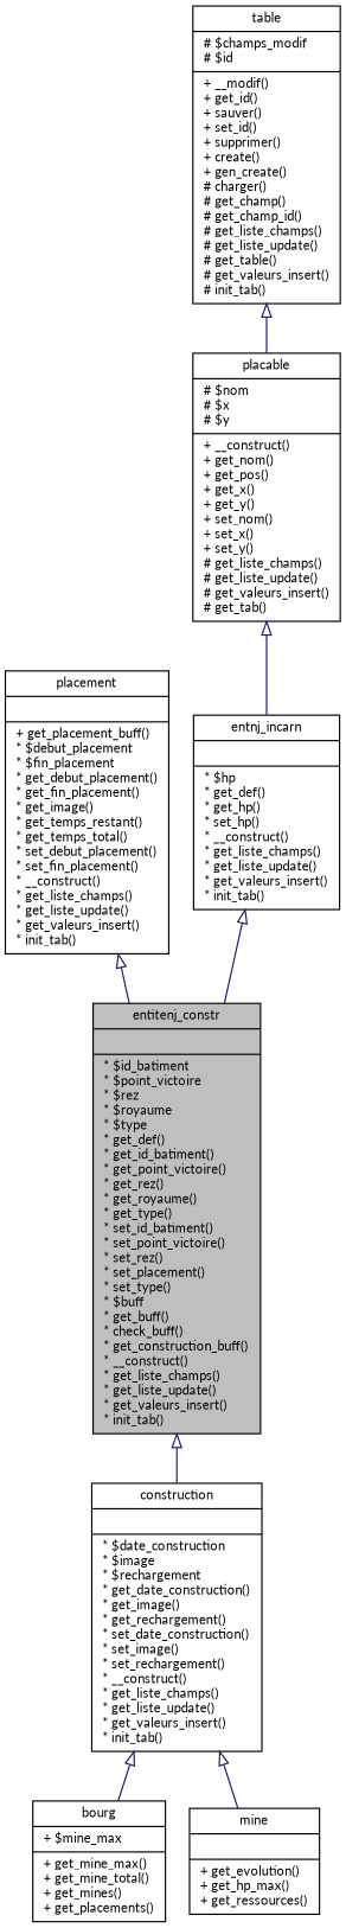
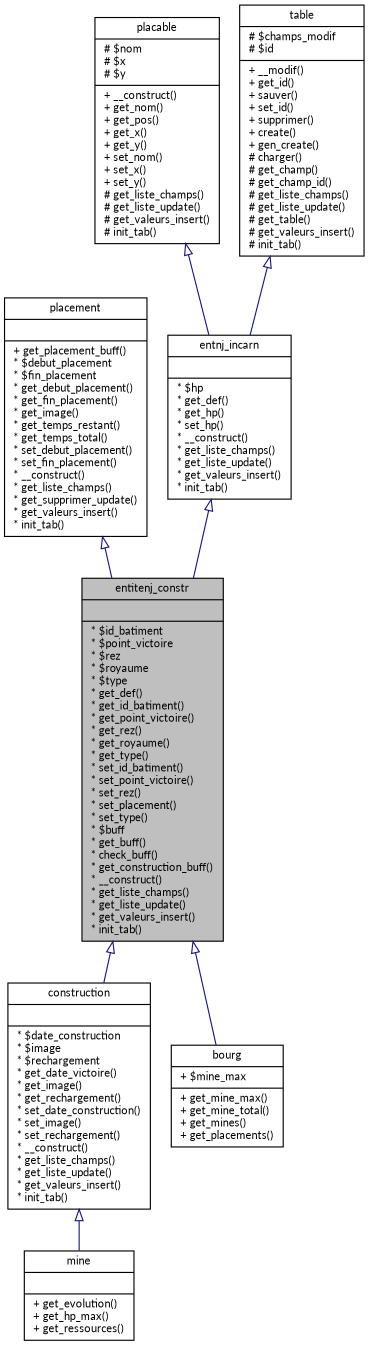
  digraph {
    fontname=Lato
    node [color=black fontname=Lato fontsize=10 shape=record]
    edge [arrowtail=empty color=midnightblue dir=back fontname=Lato fontsize=10 labelfontname=FreeSans labelfontsize=10 style=solid]
    n1 [fillcolor=grey75 fontcolor=black height=0.2 label="{entitenj_constr\n||* $id_batiment\l* $point_victoire\l* $rez\l* $royaume\l* $type\l* get_def()\l* get_id_batiment()\l* get_point_victoire()\l* get_rez()\l* get_royaume()\l* get_type()\l* set_id_batiment()\l* set_point_victoire()\l* set_rez()\l* set_placement()\l* set_type()\l* $buff\l* get_buff()\l* check_buff()\l* get_construction_buff()\l* __construct()\l* get_liste_champs()\l* get_liste_update()\l* get_valeurs_insert()\l* init_tab()\l}" style=filled width=0.4]
-   n2 [height=0.2 label="{construction\n||* $date_construction\l* $image\l* $rechargement\l* get_date_construction()\l* get_image()\l* get_rechargement()\l* set_date_construction()\l* set_image()\l* set_rechargement()\l* __construct()\l* get_liste_champs()\l* get_liste_update()\l* get_valeurs_insert()\l* init_tab()\l}" width=0.4]
+   n2 [height=0.2 label="{construction\n||* $date_construction\l* $image\l* $rechargement\l* get_date_victoire()\l* get_image()\l* get_rechargement()\l* set_date_construction()\l* set_image()\l* set_rechargement()\l* __construct()\l* get_liste_champs()\l* get_liste_update()\l* get_valeurs_insert()\l* init_tab()\l}" width=0.4]
    n3 [height=0.2 label="{bourg\n|+ $mine_max\l|+ get_mine_max()\l+ get_mine_total()\l+ get_mines()\l+ get_placements()\l}" width=0.4]
    n4 [height=0.2 label="{mine\n||+ get_evolution()\l+ get_hp_max()\l+ get_ressources()\l}" width=0.4]
-   n5 [height=0.2 label="{placement\n||+ get_placement_buff()\l* $debut_placement\l* $fin_placement\l* get_debut_placement()\l* get_fin_placement()\l* get_image()\l* get_temps_restant()\l* get_temps_total()\l* set_debut_placement()\l* set_fin_placement()\l* __construct()\l* get_liste_champs()\l* get_liste_update()\l* get_valeurs_insert()\l* init_tab()\l}" width=0.4]
+   n5 [height=0.2 label="{placement\n||+ get_placement_buff()\l* $debut_placement\l* $fin_placement\l* get_debut_placement()\l* get_fin_placement()\l* get_image()\l* get_temps_restant()\l* get_temps_total()\l* set_debut_placement()\l* set_fin_placement()\l* __construct()\l* get_liste_champs()\l* get_supprimer_update()\l* get_valeurs_insert()\l* init_tab()\l}" width=0.4]
    n6 [height=0.2 label="{entnj_incarn\n||* $hp\l* get_def()\l* get_hp()\l* set_hp()\l* __construct()\l* get_liste_champs()\l* get_liste_update()\l* get_valeurs_insert()\l* init_tab()\l}" width=0.4]
-   n7 [height=0.2 label="{placable\n|# $nom\l# $x\l# $y\l|+ __construct()\l+ get_nom()\l+ get_pos()\l+ get_x()\l+ get_y()\l+ set_nom()\l+ set_x()\l+ set_y()\l# get_liste_champs()\l# get_liste_update()\l# get_valeurs_insert()\l# get_tab()\l}" width=0.4]
+   n7 [height=0.2 label="{placable\n|# $nom\l# $x\l# $y\l|+ __construct()\l+ get_nom()\l+ get_pos()\l+ get_x()\l+ get_y()\l+ set_nom()\l+ set_x()\l+ set_y()\l# get_liste_champs()\l# get_liste_update()\l# get_valeurs_insert()\l# init_tab()\l}" width=0.4]
    n8 [height=0.2 label="{table\n|# $champs_modif\l# $id\l|+ __modif()\l+ get_id()\l+ sauver()\l+ set_id()\l+ supprimer()\l+ create()\l+ gen_create()\l# charger()\l# get_champ()\l# get_champ_id()\l# get_liste_champs()\l# get_liste_update()\l# get_table()\l# get_valeurs_insert()\l# init_tab()\l}" width=0.4]
    n1 -> n2
-   n2 -> n3
+   n1 -> n3
    n2 -> n4
    n5 -> n1
    n6 -> n1
    n7 -> n6
-   n8 -> n7
+   n8 -> n6
  }
